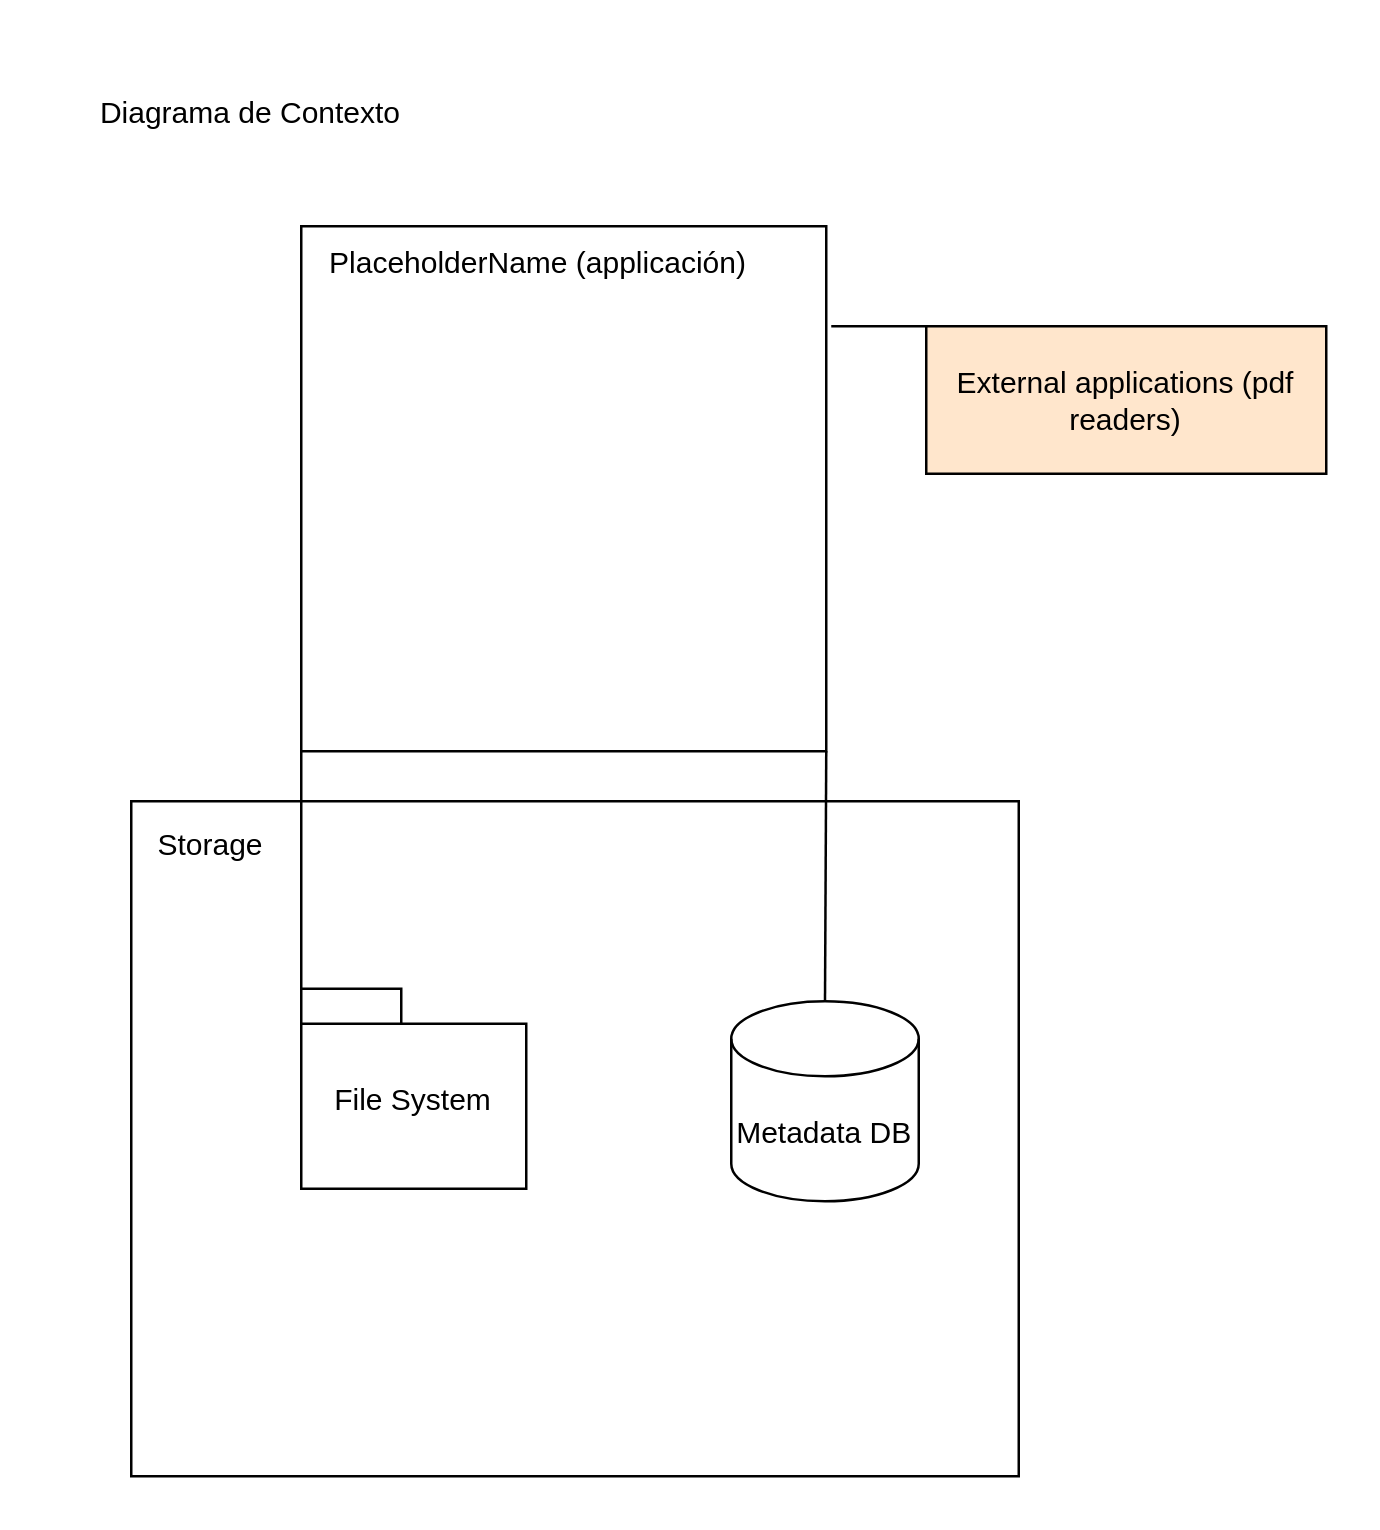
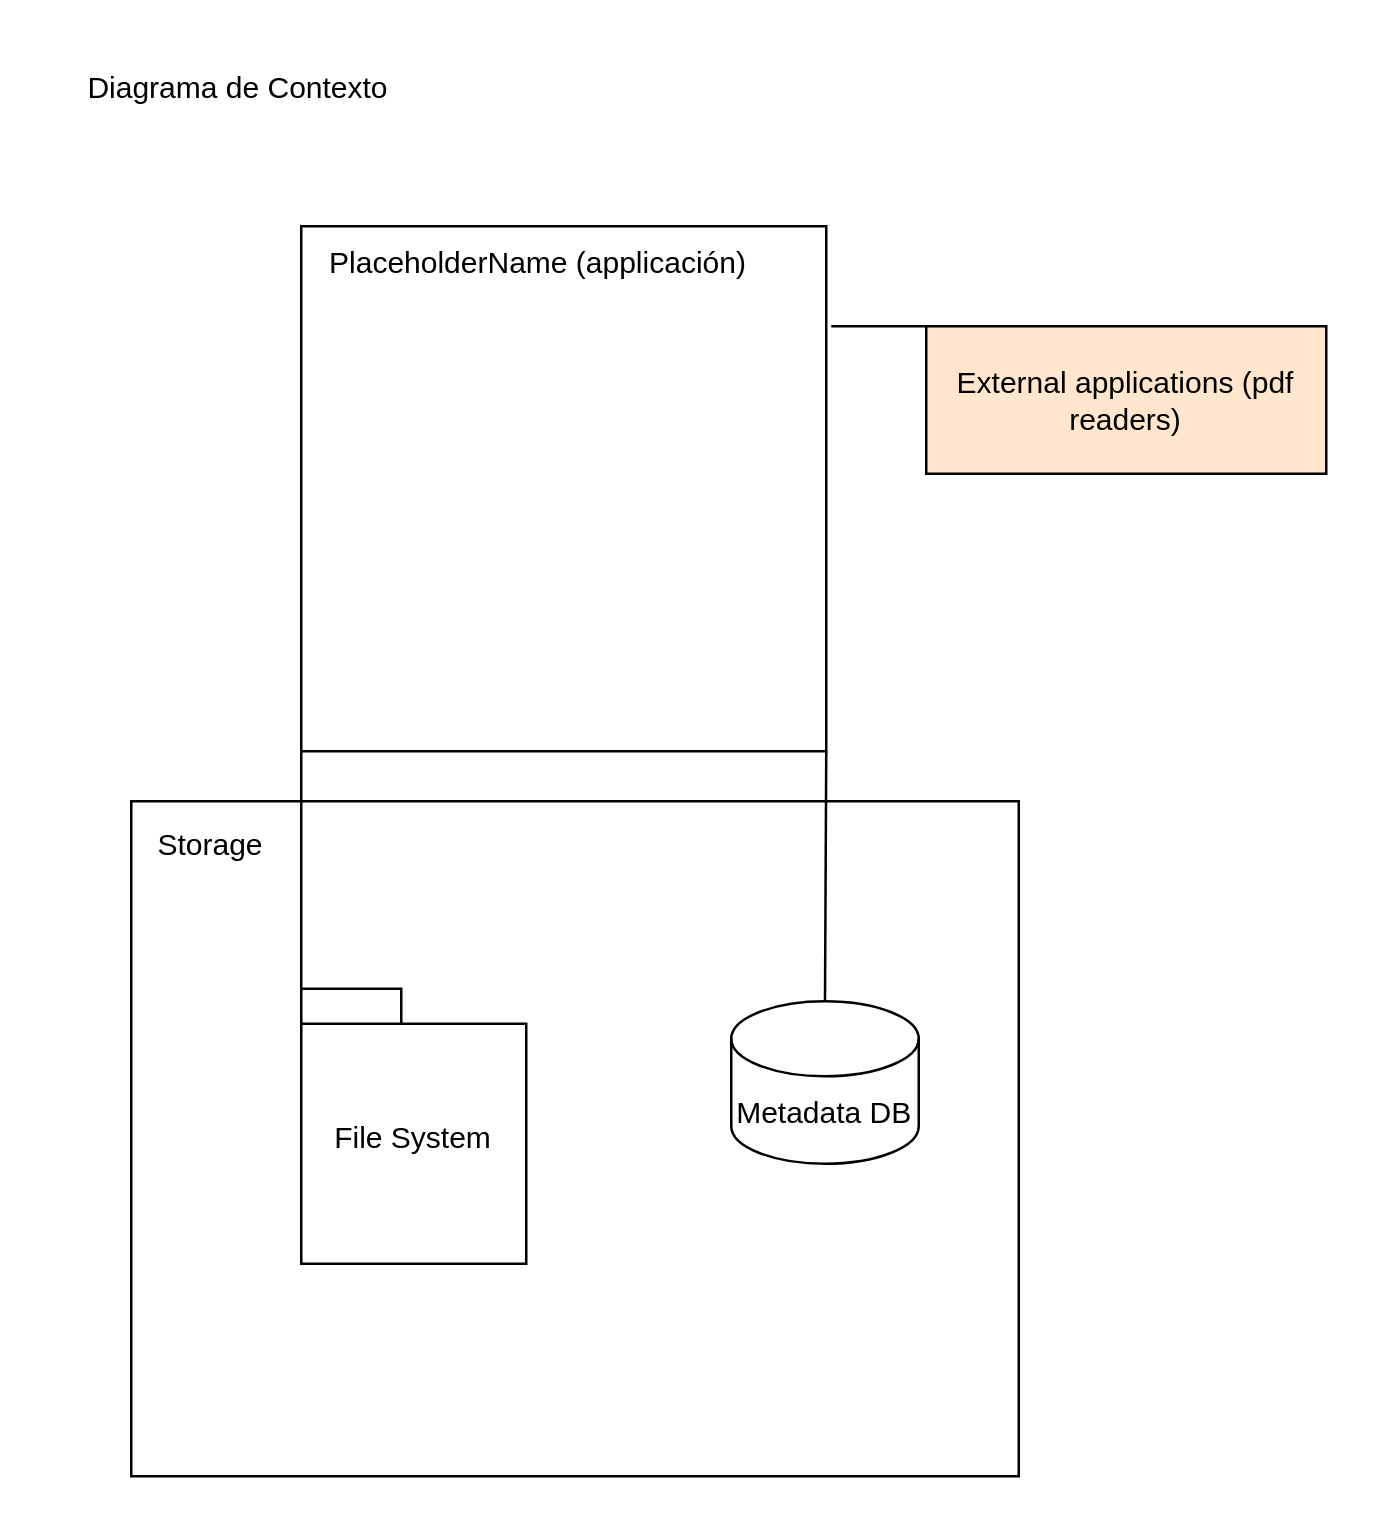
  <mxCell id="0" />
  <mxCell id="1" parent="0" />
  <mxCell id="2" value="" style="rounded=0;whiteSpace=wrap;html=1;" vertex="1" parent="1"><mxGeometry x="52" y="320" width="355" height="270" as="geometry" /></mxCell>
  <mxCell id="3" value="" style="whiteSpace=wrap;html=1;aspect=fixed;" vertex="1" parent="1"><mxGeometry x="120" y="90" width="210" height="210" as="geometry" /></mxCell>
  <mxCell id="4" value="PlaceholderName (applicación)" style="text;html=1;align=center;verticalAlign=middle;whiteSpace=wrap;rounded=0;" vertex="1" parent="1"><mxGeometry x="120" y="90" width="190" height="30" as="geometry" /></mxCell>
- <mxCell id="5" value="&lt;span style=&quot;font-weight: normal;&quot;&gt;File System&lt;/span&gt;" style="shape=folder;fontStyle=1;spacingTop=10;tabWidth=40;tabHeight=14;tabPosition=left;html=1;whiteSpace=wrap;" vertex="1" parent="1"><mxGeometry x="120" y="395" width="90" height="80" as="geometry" /></mxCell>
- <mxCell id="6" value="Metadata DB" style="shape=cylinder3;whiteSpace=wrap;html=1;boundedLbl=1;backgroundOutline=1;size=15;" vertex="1" parent="1"><mxGeometry x="292" y="400" width="75" height="80" as="geometry" /></mxCell>
+ <mxCell id="5" value="&lt;span style=&quot;font-weight: normal;&quot;&gt;File System&lt;/span&gt;" style="shape=folder;fontStyle=1;spacingTop=10;tabWidth=40;tabHeight=14;tabPosition=left;html=1;whiteSpace=wrap;" vertex="1" parent="1"><mxGeometry x="120" y="395" width="90" height="110" as="geometry" /></mxCell>
+ <mxCell id="6" value="Metadata DB" style="shape=cylinder3;whiteSpace=wrap;html=1;boundedLbl=1;backgroundOutline=1;size=15;" vertex="1" parent="1"><mxGeometry x="292" y="400" width="75" height="65" as="geometry" /></mxCell>
  <mxCell id="7" value="External applications (pdf readers)" style="rounded=0;whiteSpace=wrap;html=1;fillColor=#ffe6cc;" vertex="1" parent="1"><mxGeometry x="370" y="130" width="160" height="59" as="geometry" /></mxCell>
  <mxCell id="8" value="" style="endArrow=none;html=1;rounded=0;exitX=0;exitY=0;exitDx=0;exitDy=0;exitPerimeter=0;entryX=0;entryY=1;entryDx=0;entryDy=0;" edge="1" parent="1" source="5" target="3"><mxGeometry width="50" height="50" relative="1" as="geometry"><mxPoint x="320" y="310" as="sourcePoint" /><mxPoint x="370" y="260" as="targetPoint" /></mxGeometry></mxCell>
  <mxCell id="9" value="" style="endArrow=none;html=1;rounded=0;exitX=0.5;exitY=0;exitDx=0;exitDy=0;exitPerimeter=0;entryX=1;entryY=1;entryDx=0;entryDy=0;" edge="1" parent="1" source="6" target="3"><mxGeometry width="50" height="50" relative="1" as="geometry"><mxPoint x="320" y="310" as="sourcePoint" /><mxPoint x="280" y="300" as="targetPoint" /></mxGeometry></mxCell>
  <mxCell id="10" value="" style="endArrow=none;html=1;rounded=0;entryX=0;entryY=0;entryDx=0;entryDy=0;" edge="1" parent="1" target="7"><mxGeometry width="50" height="50" relative="1" as="geometry"><mxPoint x="332" y="130" as="sourcePoint" /><mxPoint x="370" y="260" as="targetPoint" /><Array as="points" /></mxGeometry></mxCell>
- <mxCell id="11" value="Diagrama de Contexto" style="text;html=1;align=center;verticalAlign=middle;whiteSpace=wrap;rounded=0;" vertex="1" parent="1"><mxGeometry x="25" y="30" width="150" height="30" as="geometry" /></mxCell>
+ <mxCell id="11" value="Diagrama de Contexto" style="text;html=1;align=center;verticalAlign=middle;whiteSpace=wrap;rounded=0;" vertex="1" parent="1"><mxGeometry x="20" y="20" width="150" height="30" as="geometry" /></mxCell>
  <mxCell id="12" value="Storage" style="text;html=1;align=center;verticalAlign=middle;whiteSpace=wrap;rounded=0;" vertex="1" parent="1"><mxGeometry x="45" y="323" width="78" height="30" as="geometry" /></mxCell>
